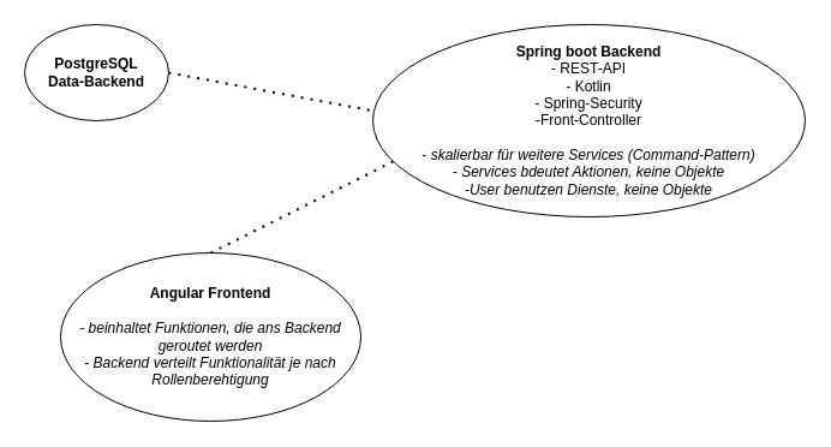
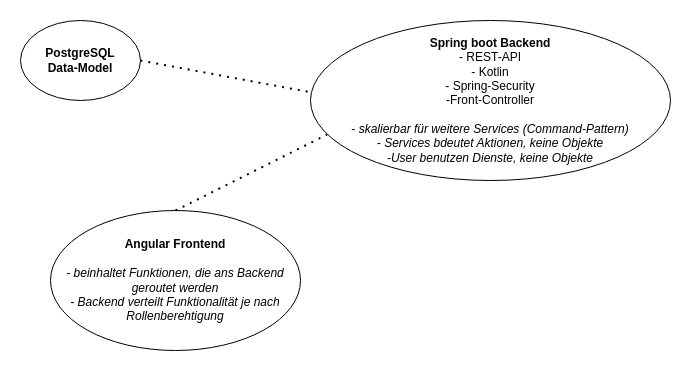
  <mxCell id="0" />
  <mxCell id="1" parent="0" />
- <mxCell id="2" value="&lt;b&gt;PostgreSQL&lt;br&gt;Data-Backend&lt;/b&gt;" style="ellipse;whiteSpace=wrap;html=1;" vertex="1" parent="1"><mxGeometry x="20" y="20" width="120" height="80" as="geometry" /></mxCell>
+ <mxCell id="2" value="&lt;b&gt;PostgreSQL&lt;br&gt;Data-Model&lt;/b&gt;" style="ellipse;whiteSpace=wrap;html=1;" vertex="1" parent="1"><mxGeometry x="20" y="20" width="120" height="80" as="geometry" /></mxCell>
  <mxCell id="3" value="&lt;b&gt;Spring boot Backend&lt;/b&gt;&lt;br&gt;&lt;div&gt;- REST-API&lt;/div&gt;&lt;div&gt;- Kotlin&lt;/div&gt;&lt;div&gt;- Spring-Security&lt;br&gt;-Front-Controller&lt;br&gt;&lt;br&gt;- &lt;i&gt;skalierbar für weitere Services (Command-Pattern)&lt;br&gt;- Services bdeutet Aktionen, keine Objekte&lt;/i&gt;&lt;/div&gt;&lt;div&gt;&lt;i&gt;-User benutzen Dienste, keine Objekte&lt;/i&gt;&lt;/div&gt;" style="ellipse;whiteSpace=wrap;html=1;" vertex="1" parent="1"><mxGeometry x="310" y="20" width="360" height="160" as="geometry" /></mxCell>
  <mxCell id="4" value="&lt;b&gt;Angular Frontend&lt;/b&gt;&lt;br&gt;&lt;div&gt;&lt;br&gt;&lt;/div&gt;&lt;div&gt;&lt;i&gt;- beinhaltet Funktionen, die ans Backend geroutet werden&lt;br&gt;- Backend verteilt Funktionalität je nach Rollenberehtigung&lt;/i&gt;&lt;/div&gt;" style="ellipse;whiteSpace=wrap;html=1;" vertex="1" parent="1"><mxGeometry x="50" y="210" width="250" height="140" as="geometry" /></mxCell>
  <mxCell id="5" value="" style="endArrow=none;dashed=1;html=1;dashPattern=1 3;strokeWidth=2;rounded=0;entryX=-0.001;entryY=0.448;entryDx=0;entryDy=0;entryPerimeter=0;" edge="1" parent="1" target="3"><mxGeometry width="50" height="50" relative="1" as="geometry"><mxPoint x="140" y="60" as="sourcePoint" /><mxPoint x="290" y="90" as="targetPoint" /></mxGeometry></mxCell>
  <mxCell id="6" value="" style="endArrow=none;dashed=1;html=1;dashPattern=1 3;strokeWidth=2;rounded=0;entryX=0.046;entryY=0.713;entryDx=0;entryDy=0;entryPerimeter=0;exitX=0.5;exitY=0;exitDx=0;exitDy=0;" edge="1" parent="1" source="4" target="3"><mxGeometry width="50" height="50" relative="1" as="geometry"><mxPoint x="160" y="120" as="sourcePoint" /><mxPoint x="320" y="152" as="targetPoint" /></mxGeometry></mxCell>
